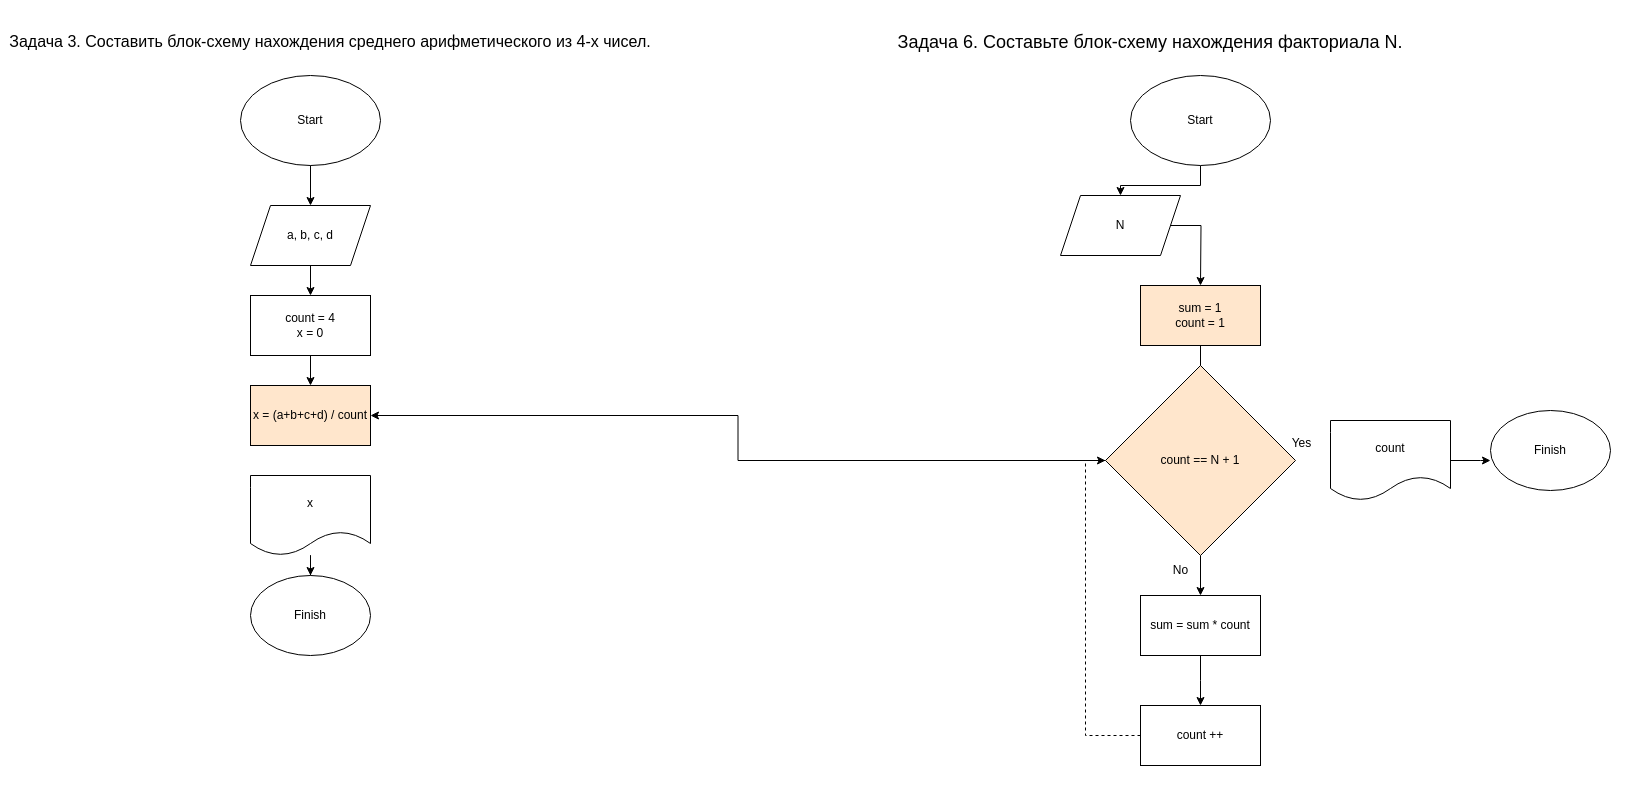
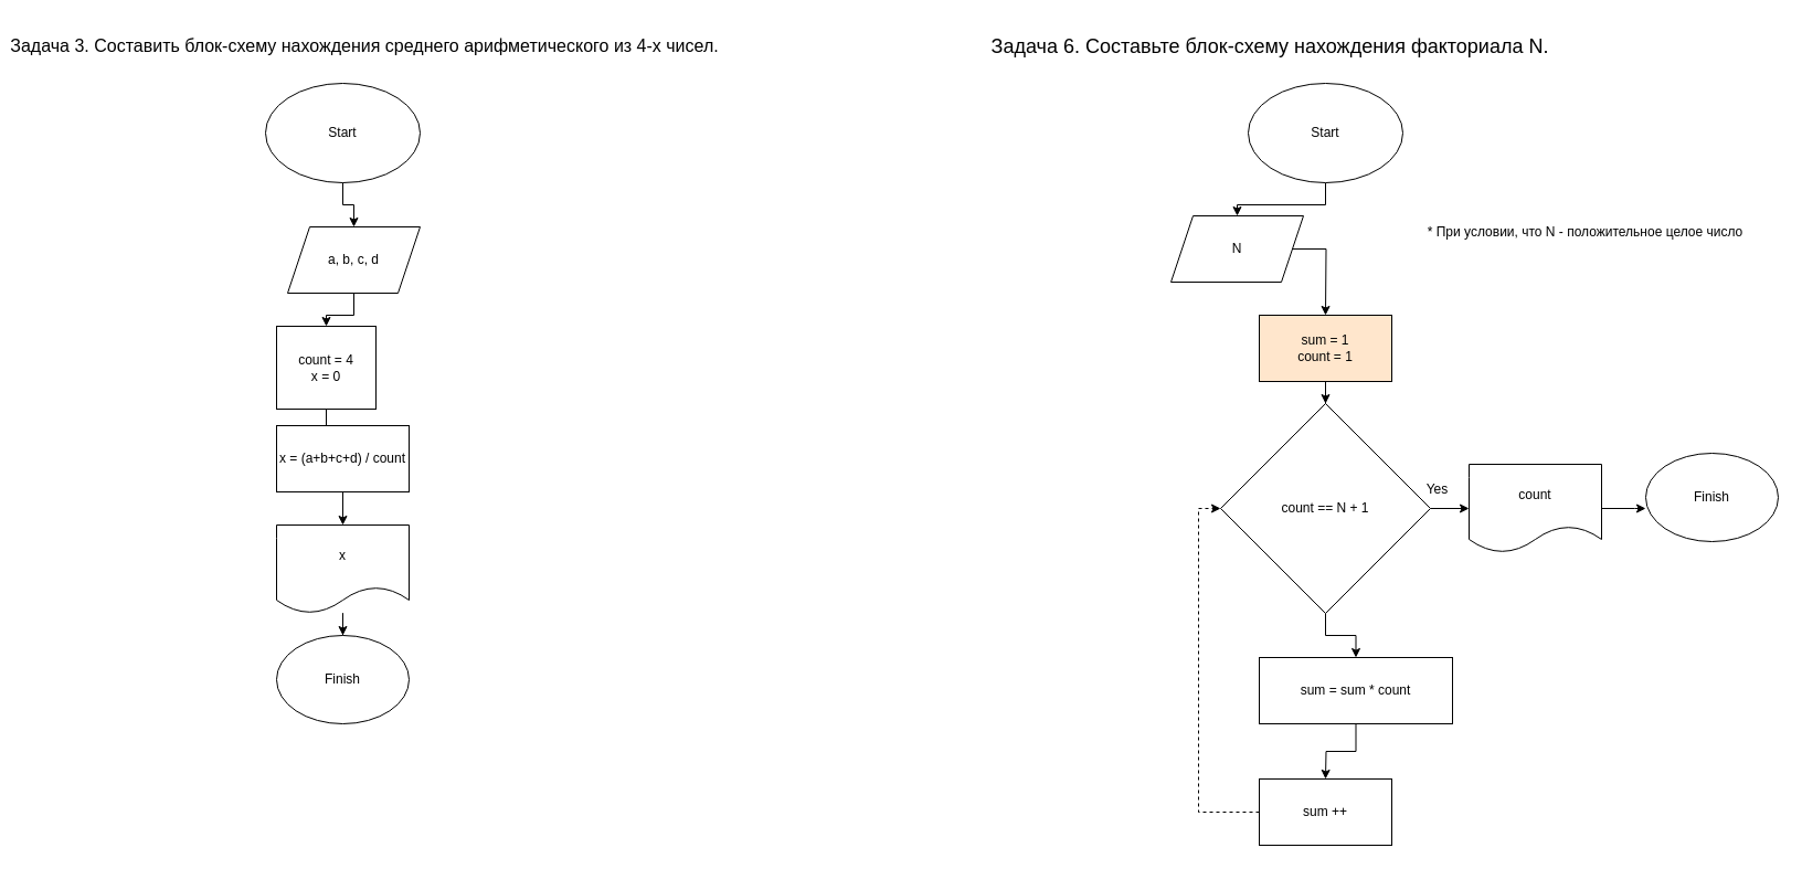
  <mxCell id="0" />
  <mxCell id="1" parent="0" />
  <mxCell id="2" value="Задача 3. Составить блок-схему нахождения среднего арифметического из 4-х чисел." style="text;align=center;verticalAlign=middle;resizable=0;points=[];autosize=0;strokeColor=none;fillColor=none;fontSize=16;" vertex="1" parent="1"><mxGeometry x="20" y="25" width="620" height="30" as="geometry" /></mxCell>
  <mxCell id="3" value="" style="edgeStyle=orthogonalEdgeStyle;rounded=0;orthogonalLoop=1;jettySize=auto;html=1;" edge="1" parent="1" source="8" target="6"><mxGeometry relative="1" as="geometry" /></mxCell>
  <mxCell id="4" value="Start" style="ellipse;whiteSpace=wrap;html=1;" vertex="1" parent="1"><mxGeometry x="240" y="75" width="140" height="90" as="geometry" /></mxCell>
  <mxCell id="5" value="" style="edgeStyle=orthogonalEdgeStyle;rounded=0;orthogonalLoop=1;jettySize=auto;html=1;" edge="1" parent="1" source="6" target="10"><mxGeometry relative="1" as="geometry" /></mxCell>
- <mxCell id="6" value="&lt;span style=&quot;background-color: initial;&quot;&gt;count = 4&lt;/span&gt;&lt;div&gt;x = 0&lt;/div&gt;" style="rounded=0;whiteSpace=wrap;html=1;" vertex="1" parent="1"><mxGeometry x="250" y="295" width="120" height="60" as="geometry" /></mxCell>
+ <mxCell id="6" value="&lt;span style=&quot;background-color: initial;&quot;&gt;count = 4&lt;/span&gt;&lt;div&gt;x = 0&lt;/div&gt;" style="rounded=0;whiteSpace=wrap;html=1;" vertex="1" parent="1"><mxGeometry x="250" y="295" width="90" height="75" as="geometry" /></mxCell>
  <mxCell id="7" value="" style="edgeStyle=orthogonalEdgeStyle;rounded=0;orthogonalLoop=1;jettySize=auto;html=1;" edge="1" parent="1" source="4" target="8"><mxGeometry relative="1" as="geometry"><mxPoint x="310" y="165" as="sourcePoint" /><mxPoint x="310" y="275" as="targetPoint" /></mxGeometry></mxCell>
- <mxCell id="8" value="a, b, c, d" style="shape=parallelogram;perimeter=parallelogramPerimeter;whiteSpace=wrap;html=1;fixedSize=1;" vertex="1" parent="1"><mxGeometry x="250" y="205" width="120" height="60" as="geometry" /></mxCell>
- <mxCell id="10" value="x = (a+b+c+d) / count" style="rounded=0;whiteSpace=wrap;html=1;fillColor=#ffe6cc;" vertex="1" parent="1"><mxGeometry x="250" y="385" width="120" height="60" as="geometry" /></mxCell>
+ <mxCell id="8" value="a, b, c, d" style="shape=parallelogram;perimeter=parallelogramPerimeter;whiteSpace=wrap;html=1;fixedSize=1;" vertex="1" parent="1"><mxGeometry x="260" y="205" width="120" height="60" as="geometry" /></mxCell>
+ <mxCell id="9" value="" style="edgeStyle=orthogonalEdgeStyle;rounded=0;orthogonalLoop=1;jettySize=auto;html=1;" edge="1" parent="1" source="10" target="12"><mxGeometry relative="1" as="geometry" /></mxCell>
+ <mxCell id="10" value="x = (a+b+c+d) / count" style="rounded=0;whiteSpace=wrap;html=1;" vertex="1" parent="1"><mxGeometry x="250" y="385" width="120" height="60" as="geometry" /></mxCell>
  <mxCell id="11" value="" style="edgeStyle=orthogonalEdgeStyle;rounded=0;orthogonalLoop=1;jettySize=auto;html=1;" edge="1" parent="1" source="12" target="13"><mxGeometry relative="1" as="geometry" /></mxCell>
  <mxCell id="12" value="x" style="shape=document;whiteSpace=wrap;html=1;boundedLbl=1;" vertex="1" parent="1"><mxGeometry x="250" y="475" width="120" height="80" as="geometry" /></mxCell>
  <mxCell id="13" value="Finish" style="ellipse;whiteSpace=wrap;html=1;" vertex="1" parent="1"><mxGeometry x="250" y="575" width="120" height="80" as="geometry" /></mxCell>
  <mxCell id="14" value="Задача 6. Составьте блок-схему нахождения факториала N." style="text;align=center;verticalAlign=middle;resizable=0;points=[];autosize=1;strokeColor=none;fillColor=none;fontSize=18;" vertex="1" parent="1"><mxGeometry x="910" y="20" width="480" height="40" as="geometry" /></mxCell>
  <mxCell id="15" value="" style="edgeStyle=orthogonalEdgeStyle;rounded=0;orthogonalLoop=1;jettySize=auto;html=1;" edge="1" parent="1" source="16" target="18"><mxGeometry relative="1" as="geometry" /></mxCell>
  <mxCell id="16" value="Start" style="ellipse;whiteSpace=wrap;html=1;" vertex="1" parent="1"><mxGeometry x="1130" y="75" width="140" height="90" as="geometry" /></mxCell>
- <mxCell id="17" value="" style="edgeStyle=orthogonalEdgeStyle;rounded=0;orthogonalLoop=1;jettySize=auto;html=1;endArrow=none;" edge="1" parent="1" source="23" target="21"><mxGeometry relative="1" as="geometry" /></mxCell>
+ <mxCell id="17" value="" style="edgeStyle=orthogonalEdgeStyle;rounded=0;orthogonalLoop=1;jettySize=auto;html=1;" edge="1" parent="1" source="23" target="21"><mxGeometry relative="1" as="geometry" /></mxCell>
  <mxCell id="18" value="N" style="shape=parallelogram;perimeter=parallelogramPerimeter;whiteSpace=wrap;html=1;fixedSize=1;" vertex="1" parent="1"><mxGeometry x="1060" y="195" width="120" height="60" as="geometry" /></mxCell>
- <mxCell id="19" value="" style="edgeStyle=orthogonalEdgeStyle;rounded=0;orthogonalLoop=1;jettySize=auto;html=1;" edge="1" parent="1" source="21" target="10"><mxGeometry relative="1" as="geometry" /></mxCell>
+ <mxCell id="19" value="" style="edgeStyle=orthogonalEdgeStyle;rounded=0;orthogonalLoop=1;jettySize=auto;html=1;" edge="1" parent="1" source="21" target="25"><mxGeometry relative="1" as="geometry" /></mxCell>
  <mxCell id="20" value="" style="edgeStyle=orthogonalEdgeStyle;rounded=0;orthogonalLoop=1;jettySize=auto;html=1;" edge="1" parent="1" source="21" target="28"><mxGeometry relative="1" as="geometry" /></mxCell>
- <mxCell id="21" value="count == N + 1" style="rhombus;whiteSpace=wrap;html=1;fillColor=#ffe6cc;" vertex="1" parent="1"><mxGeometry x="1105" y="365" width="190" height="190" as="geometry" /></mxCell>
+ <mxCell id="21" value="count == N + 1" style="rhombus;whiteSpace=wrap;html=1;" vertex="1" parent="1"><mxGeometry x="1105" y="365" width="190" height="190" as="geometry" /></mxCell>
  <mxCell id="22" value="" style="edgeStyle=orthogonalEdgeStyle;rounded=0;orthogonalLoop=1;jettySize=auto;html=1;" edge="1" parent="1" source="18"><mxGeometry relative="1" as="geometry"><mxPoint x="1200" y="255" as="sourcePoint" /><mxPoint x="1200" y="285" as="targetPoint" /></mxGeometry></mxCell>
  <mxCell id="23" value="sum = 1&lt;div&gt;count = 1&lt;/div&gt;" style="rounded=0;whiteSpace=wrap;html=1;fillColor=#ffe6cc;" vertex="1" parent="1"><mxGeometry x="1140" y="285" width="120" height="60" as="geometry" /></mxCell>
  <mxCell id="24" value="" style="edgeStyle=orthogonalEdgeStyle;rounded=0;orthogonalLoop=1;jettySize=auto;html=1;entryX=0;entryY=0.625;entryDx=0;entryDy=0;entryPerimeter=0;" edge="1" parent="1" source="25" target="26"><mxGeometry relative="1" as="geometry"><Array as="points"><mxPoint x="1480" y="460" /></Array></mxGeometry></mxCell>
  <mxCell id="25" value="count" style="shape=document;whiteSpace=wrap;html=1;boundedLbl=1;" vertex="1" parent="1"><mxGeometry x="1330" y="420" width="120" height="80" as="geometry" /></mxCell>
  <mxCell id="26" value="Finish" style="ellipse;whiteSpace=wrap;html=1;" vertex="1" parent="1"><mxGeometry x="1490" y="410" width="120" height="80" as="geometry" /></mxCell>
  <mxCell id="27" value="" style="edgeStyle=orthogonalEdgeStyle;rounded=0;orthogonalLoop=1;jettySize=auto;html=1;" edge="1" parent="1" source="28"><mxGeometry relative="1" as="geometry"><mxPoint x="1200" y="705" as="targetPoint" /></mxGeometry></mxCell>
- <mxCell id="28" value="sum = sum * count" style="rounded=0;whiteSpace=wrap;html=1;" vertex="1" parent="1"><mxGeometry x="1140" y="595" width="120" height="60" as="geometry" /></mxCell>
- <mxCell id="29" value="No" style="text;html=1;align=center;verticalAlign=middle;resizable=0;points=[];autosize=1;strokeColor=none;fillColor=none;" vertex="1" parent="1"><mxGeometry x="1160" y="555" width="40" height="30" as="geometry" /></mxCell>
+ <mxCell id="28" value="sum = sum * count" style="rounded=0;whiteSpace=wrap;html=1;" vertex="1" parent="1"><mxGeometry x="1140" y="595" width="175" height="60" as="geometry" /></mxCell>
  <mxCell id="30" value="Yes" style="text;html=1;align=center;verticalAlign=middle;resizable=0;points=[];autosize=1;strokeColor=none;fillColor=none;" vertex="1" parent="1"><mxGeometry x="1281" y="428" width="40" height="30" as="geometry" /></mxCell>
  <mxCell id="31" style="edgeStyle=orthogonalEdgeStyle;rounded=0;orthogonalLoop=1;jettySize=auto;html=1;entryX=0;entryY=0.5;entryDx=0;entryDy=0;dashed=1;" edge="1" parent="1" source="32" target="21"><mxGeometry relative="1" as="geometry"><Array as="points"><mxPoint x="1085" y="735" /><mxPoint x="1085" y="460" /></Array></mxGeometry></mxCell>
- <mxCell id="32" value="count ++" style="whiteSpace=wrap;html=1;rounded=0;" vertex="1" parent="1"><mxGeometry x="1140" y="705" width="120" height="60" as="geometry" /></mxCell>
+ <mxCell id="32" value="sum ++" style="whiteSpace=wrap;html=1;rounded=0;" vertex="1" parent="1"><mxGeometry x="1140" y="705" width="120" height="60" as="geometry" /></mxCell>
+ <mxCell id="33" value="* При условии, что N - положительное целое число" style="text;html=1;align=center;verticalAlign=middle;resizable=0;points=[];autosize=1;strokeColor=none;fillColor=none;" vertex="1" parent="1"><mxGeometry x="1290" y="195" width="290" height="30" as="geometry" /></mxCell>
